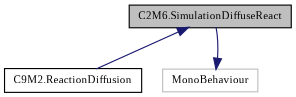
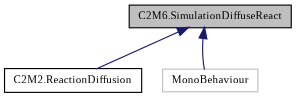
  digraph {
    fontname="Liberation Serif"
    node [color=black fillcolor=white fontname="Liberation Serif" fontsize=10 shape=record style=filled]
    edge [color=midnightblue dir=back fontname="Liberation Serif" fontsize=10 labelfontname=Helvetica labelfontsize=10 style=solid]
    n1 [fillcolor=grey75 fontcolor=black height=0.2 label="C2M6.SimulationDiffuseReact" width=0.4]
-   n2 [height=0.2 label="C9M2.ReactionDiffusion" width=0.4]
+   n2 [height=0.2 label="C2M2.ReactionDiffusion" width=0.4]
    n3 [color=grey75 height=0.2 label=MonoBehaviour width=0.4]
    n1 -> n2
-   n3 -> n1
+   n1 -> n3
  }
